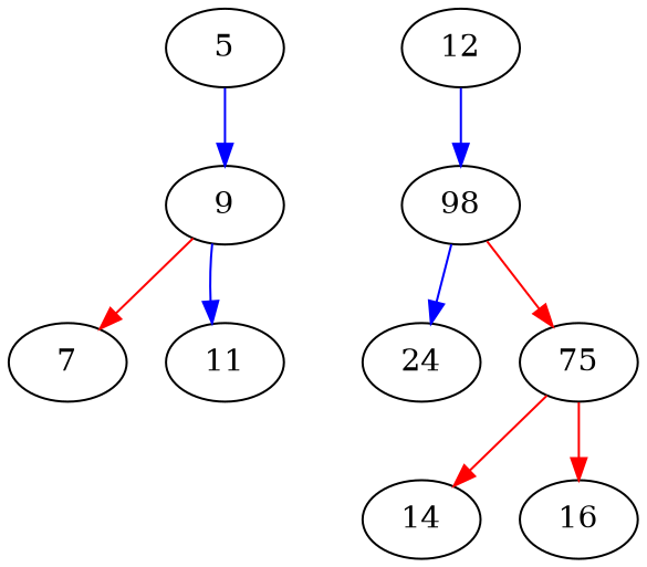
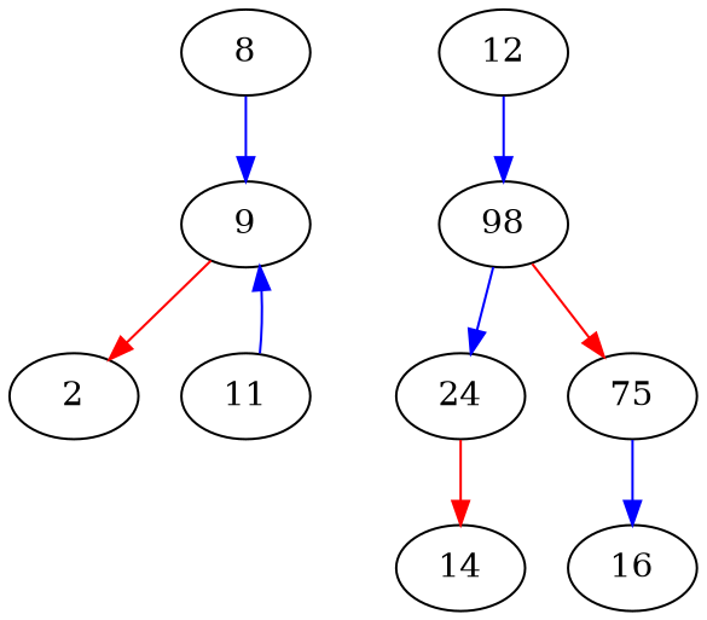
  digraph {
    edge [color=blue]
-   n1 [label=5]
+   n1 [label=8]
    n2 [label=9]
-   n3 [label=7]
+   n3 [label=2]
    n4 [label=11]
    n5 [label=12]
    n6 [label=98]
    n7 [label=75]
    n8 [label=24]
    n9 [label=14]
    n10 [label=16]
    n1 -> n2
    n2 -> n3 [color=red]
-   n2 -> n4
+   n4 -> n2
    n5 -> n6
    n6 -> n7 [color=red]
    n6 -> n8
-   n7 -> n9 [color=red]
-   n7 -> n10 [color=red]
+   n8 -> n9 [color=red]
+   n7 -> n10
  }
